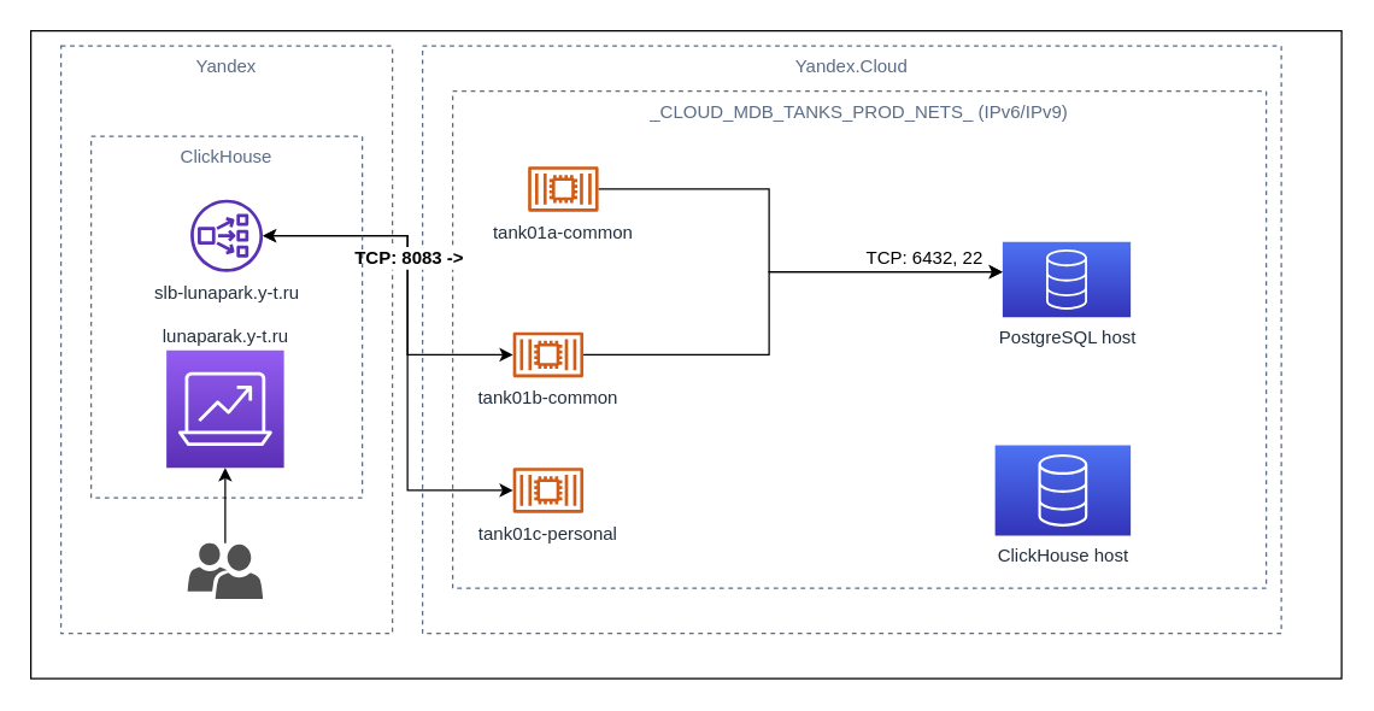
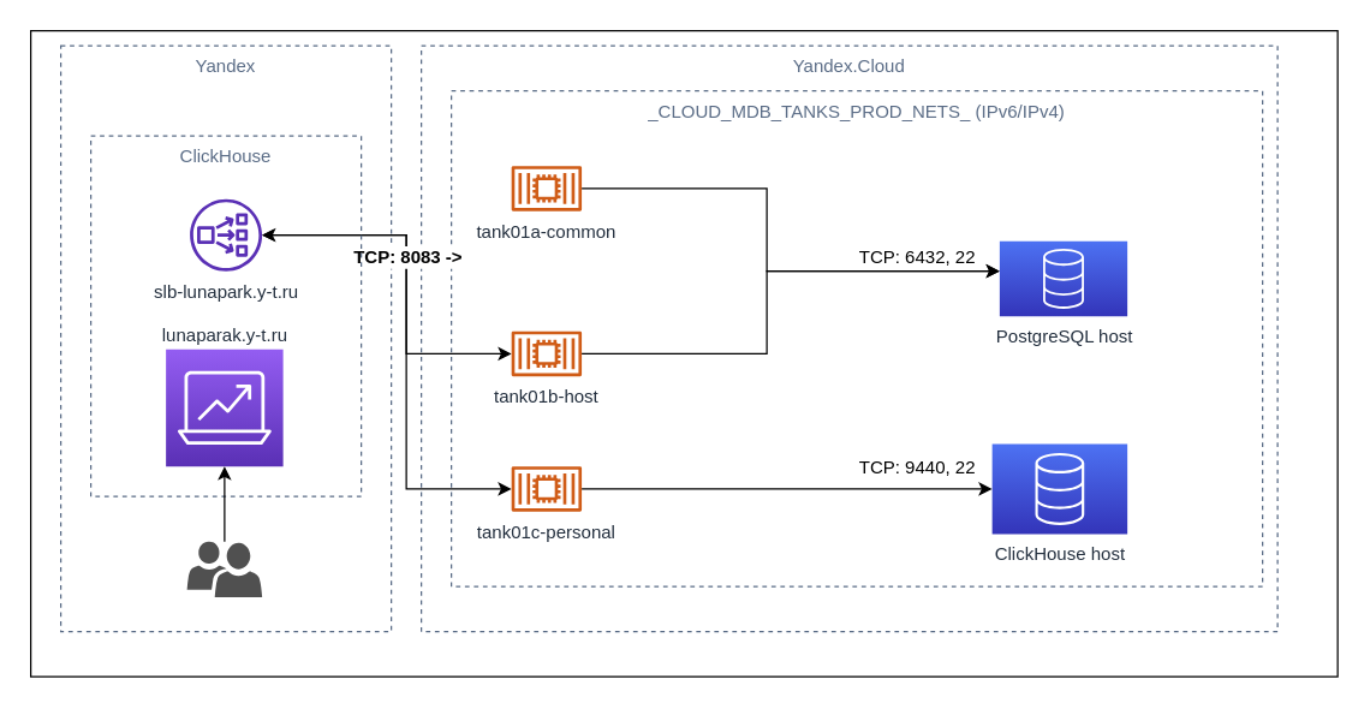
  <mxCell id="0" />
  <mxCell id="1" parent="0" />
  <mxCell id="2" value="" style="rounded=0;whiteSpace=wrap;html=1;" parent="1" vertex="1"><mxGeometry x="20" y="20" width="870" height="430" as="geometry" /></mxCell>
  <mxCell id="3" value="Yandex" style="fillColor=none;strokeColor=#5A6C86;dashed=1;verticalAlign=top;fontStyle=0;fontColor=#5A6C86;" parent="1" vertex="1"><mxGeometry x="40" y="30" width="220" height="390" as="geometry" /></mxCell>
  <mxCell id="4" value="Yandex.Cloud" style="fillColor=none;strokeColor=#5A6C86;dashed=1;verticalAlign=top;fontStyle=0;fontColor=#5A6C86;" parent="1" vertex="1"><mxGeometry x="280" y="30" width="570" height="390" as="geometry" /></mxCell>
- <mxCell id="5" value="_CLOUD_MDB_TANKS_PROD_NETS_ (IPv6/IPv9)" style="fillColor=none;strokeColor=#5A6C86;dashed=1;verticalAlign=top;fontStyle=0;fontColor=#5A6C86;" parent="1" vertex="1"><mxGeometry x="300" y="60" width="540" height="330" as="geometry" /></mxCell>
+ <mxCell id="5" value="_CLOUD_MDB_TANKS_PROD_NETS_ (IPv6/IPv4)" style="fillColor=none;strokeColor=#5A6C86;dashed=1;verticalAlign=top;fontStyle=0;fontColor=#5A6C86;" parent="1" vertex="1"><mxGeometry x="300" y="60" width="540" height="330" as="geometry" /></mxCell>
  <mxCell id="6" style="edgeStyle=orthogonalEdgeStyle;rounded=0;orthogonalLoop=1;jettySize=auto;html=1;" parent="1" source="8" target="18" edge="1"><mxGeometry relative="1" as="geometry"><Array as="points"><mxPoint x="510" y="125" /><mxPoint x="510" y="180" /></Array></mxGeometry></mxCell>
  <mxCell id="7" value="TCP: 6432, 22" style="text;html=1;align=center;verticalAlign=middle;resizable=0;points=[];labelBackgroundColor=#ffffff;" parent="6" vertex="1" connectable="0"><mxGeometry x="0.443" y="2" relative="1" as="geometry"><mxPoint x="38.2" y="-8" as="offset" /></mxGeometry></mxCell>
- <mxCell id="8" value="tank01a-common" style="outlineConnect=0;fontColor=#232F3E;gradientColor=none;fillColor=#D05C17;strokeColor=none;dashed=0;verticalLabelPosition=bottom;verticalAlign=top;align=center;html=1;fontSize=12;fontStyle=0;aspect=fixed;pointerEvents=1;shape=mxgraph.aws4.container_2;" parent="1" vertex="1"><mxGeometry x="350" y="110" width="46.8" height="30" as="geometry" /></mxCell>
+ <mxCell id="8" value="tank01a-common" style="outlineConnect=0;fontColor=#232F3E;gradientColor=none;fillColor=#D05C17;strokeColor=none;dashed=0;verticalLabelPosition=bottom;verticalAlign=top;align=center;html=1;fontSize=12;fontStyle=0;aspect=fixed;pointerEvents=1;shape=mxgraph.aws4.container_2;" parent="1" vertex="1"><mxGeometry x="340" y="110" width="46.8" height="30" as="geometry" /></mxCell>
  <mxCell id="9" style="edgeStyle=orthogonalEdgeStyle;rounded=0;orthogonalLoop=1;jettySize=auto;html=1;" parent="1" source="11" target="18" edge="1"><mxGeometry relative="1" as="geometry"><Array as="points"><mxPoint x="510" y="235" /><mxPoint x="510" y="180" /></Array></mxGeometry></mxCell>
  <mxCell id="10" style="edgeStyle=orthogonalEdgeStyle;rounded=0;orthogonalLoop=1;jettySize=auto;html=1;startArrow=classic;startFill=1;" parent="1" source="11" target="20" edge="1"><mxGeometry relative="1" as="geometry"><Array as="points"><mxPoint x="270" y="235" /><mxPoint x="270" y="156" /></Array></mxGeometry></mxCell>
- <mxCell id="11" value="tank01b-common" style="outlineConnect=0;fontColor=#232F3E;gradientColor=none;fillColor=#D05C17;strokeColor=none;dashed=0;verticalLabelPosition=bottom;verticalAlign=top;align=center;html=1;fontSize=12;fontStyle=0;aspect=fixed;pointerEvents=1;shape=mxgraph.aws4.container_2;" parent="1" vertex="1"><mxGeometry x="340" y="220" width="46.8" height="30" as="geometry" /></mxCell>
+ <mxCell id="11" value="tank01b-host" style="outlineConnect=0;fontColor=#232F3E;gradientColor=none;fillColor=#D05C17;strokeColor=none;dashed=0;verticalLabelPosition=bottom;verticalAlign=top;align=center;html=1;fontSize=12;fontStyle=0;aspect=fixed;pointerEvents=1;shape=mxgraph.aws4.container_2;" parent="1" vertex="1"><mxGeometry x="340" y="220" width="46.8" height="30" as="geometry" /></mxCell>
+ <mxCell id="12" style="edgeStyle=orthogonalEdgeStyle;rounded=0;orthogonalLoop=1;jettySize=auto;html=1;" parent="1" source="16" target="19" edge="1"><mxGeometry relative="1" as="geometry" /></mxCell>
+ <mxCell id="13" value="TCP: 9440, 22" style="text;html=1;align=center;verticalAlign=middle;resizable=0;points=[];labelBackgroundColor=#ffffff;" parent="12" vertex="1" connectable="0"><mxGeometry x="-0.473" y="3" relative="1" as="geometry"><mxPoint x="151.2" y="-12" as="offset" /></mxGeometry></mxCell>
  <mxCell id="14" style="edgeStyle=orthogonalEdgeStyle;rounded=0;orthogonalLoop=1;jettySize=auto;html=1;startArrow=classic;startFill=1;endArrow=open;" parent="1" source="16" target="20" edge="1"><mxGeometry relative="1" as="geometry"><Array as="points"><mxPoint x="270" y="325" /><mxPoint x="270" y="156" /></Array></mxGeometry></mxCell>
  <mxCell id="15" value="TCP: 8083 -&amp;gt;" style="text;html=1;align=center;verticalAlign=middle;resizable=0;points=[];labelBackgroundColor=#ffffff;fontStyle=1" parent="14" vertex="1" connectable="0"><mxGeometry x="0.528" y="1" relative="1" as="geometry"><mxPoint x="17" y="13" as="offset" /></mxGeometry></mxCell>
  <mxCell id="16" value="tank01c-personal" style="outlineConnect=0;fontColor=#232F3E;gradientColor=none;fillColor=#D05C17;strokeColor=none;dashed=0;verticalLabelPosition=bottom;verticalAlign=top;align=center;html=1;fontSize=12;fontStyle=0;aspect=fixed;pointerEvents=1;shape=mxgraph.aws4.container_2;" parent="1" vertex="1"><mxGeometry x="340" y="310" width="46.8" height="30" as="geometry" /></mxCell>
  <mxCell id="17" value="ClickHouse" style="fillColor=none;strokeColor=#5A6C86;dashed=1;verticalAlign=top;fontStyle=0;fontColor=#5A6C86;" parent="1" vertex="1"><mxGeometry x="60" y="90" width="180" height="240" as="geometry" /></mxCell>
  <mxCell id="18" value="PostgreSQL host" style="outlineConnect=0;fontColor=#232F3E;gradientColor=#4D72F3;gradientDirection=north;fillColor=#3334B9;strokeColor=#ffffff;dashed=0;verticalLabelPosition=bottom;verticalAlign=top;align=center;html=1;fontSize=12;fontStyle=0;aspect=fixed;shape=mxgraph.aws4.resourceIcon;resIcon=mxgraph.aws4.database;" parent="1" vertex="1"><mxGeometry x="665" y="160" width="85" height="50" as="geometry" /></mxCell>
  <mxCell id="19" value="ClickHouse host" style="outlineConnect=0;fontColor=#232F3E;gradientColor=#4D72F3;gradientDirection=north;fillColor=#3334B9;strokeColor=#ffffff;dashed=0;verticalLabelPosition=bottom;verticalAlign=top;align=center;html=1;fontSize=12;fontStyle=0;aspect=fixed;shape=mxgraph.aws4.resourceIcon;resIcon=mxgraph.aws4.database;" parent="1" vertex="1"><mxGeometry x="660" y="295" width="90" height="60" as="geometry" /></mxCell>
  <mxCell id="20" value="slb-lunapark.y-t.ru" style="outlineConnect=0;fontColor=#232F3E;gradientColor=none;fillColor=#5A30B5;strokeColor=none;dashed=0;verticalLabelPosition=bottom;verticalAlign=top;align=center;html=1;fontSize=12;fontStyle=0;aspect=fixed;pointerEvents=1;shape=mxgraph.aws4.network_load_balancer;" parent="1" vertex="1"><mxGeometry x="126" y="132" width="48" height="48" as="geometry" /></mxCell>
  <mxCell id="21" value="lunaparak.y-t.ru" style="outlineConnect=0;fontColor=#232F3E;gradientColor=#945DF2;gradientDirection=north;fillColor=#5A30B5;strokeColor=#ffffff;dashed=0;verticalLabelPosition=top;verticalAlign=bottom;align=center;html=1;fontSize=12;fontStyle=0;aspect=fixed;shape=mxgraph.aws4.resourceIcon;resIcon=mxgraph.aws4.analytics;labelPosition=center;" parent="1" vertex="1"><mxGeometry x="110" y="232" width="78" height="78" as="geometry" /></mxCell>
  <mxCell id="22" style="edgeStyle=orthogonalEdgeStyle;rounded=0;orthogonalLoop=1;jettySize=auto;html=1;startArrow=none;startFill=0;" parent="1" source="23" target="21" edge="1"><mxGeometry relative="1" as="geometry" /></mxCell>
  <mxCell id="23" value="" style="pointerEvents=1;shadow=0;dashed=0;html=1;strokeColor=none;labelPosition=center;verticalLabelPosition=bottom;verticalAlign=top;align=center;fillColor=#505050;shape=mxgraph.mscae.intune.user_group" parent="1" vertex="1"><mxGeometry x="124" y="360" width="50" height="37" as="geometry" /></mxCell>
